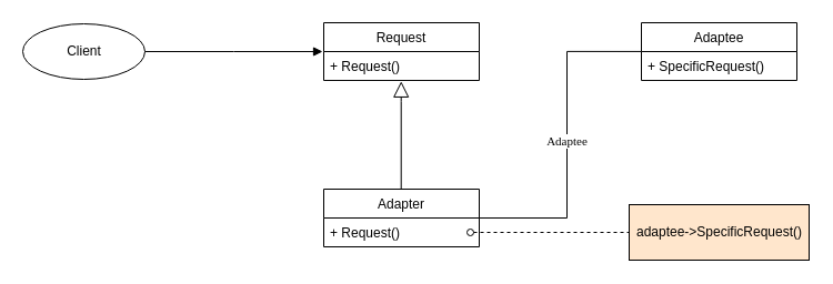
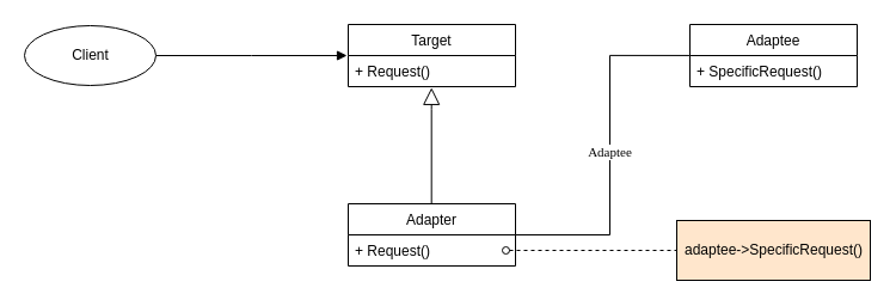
  <mxCell id="0" />
  <mxCell id="1" parent="0" />
  <mxCell id="2" style="edgeStyle=orthogonalEdgeStyle;rounded=0;orthogonalLoop=1;jettySize=auto;html=1;endArrow=block;endFill=1;" edge="1" parent="1" source="3"><mxGeometry relative="1" as="geometry"><mxPoint x="290" y="46" as="targetPoint" /></mxGeometry></mxCell>
  <mxCell id="3" value="Client" style="ellipse;html=1;" vertex="1" parent="1"><mxGeometry x="20" y="21" width="110" height="50" as="geometry" /></mxCell>
- <mxCell id="4" value="Request" style="swimlane;fontStyle=0;childLayout=stackLayout;horizontal=1;startSize=26;fillColor=none;horizontalStack=0;resizeParent=1;resizeParentMax=0;resizeLast=0;collapsible=1;marginBottom=0;" vertex="1" parent="1"><mxGeometry x="291" y="20" width="140" height="52" as="geometry" /></mxCell>
+ <mxCell id="4" value="Target" style="swimlane;fontStyle=0;childLayout=stackLayout;horizontal=1;startSize=26;fillColor=none;horizontalStack=0;resizeParent=1;resizeParentMax=0;resizeLast=0;collapsible=1;marginBottom=0;" vertex="1" parent="1"><mxGeometry x="291" y="20" width="140" height="52" as="geometry" /></mxCell>
  <mxCell id="5" value="+ Request()" style="text;strokeColor=none;fillColor=none;align=left;verticalAlign=top;spacingLeft=4;spacingRight=4;overflow=hidden;rotatable=0;points=[[0,0.5],[1,0.5]];portConstraint=eastwest;" vertex="1" parent="4"><mxGeometry y="26" width="140" height="26" as="geometry" /></mxCell>
  <mxCell id="6" value="&lt;font face=&quot;Times New Roman&quot;&gt;Adaptee&lt;/font&gt;" style="edgeStyle=orthogonalEdgeStyle;rounded=0;orthogonalLoop=1;jettySize=auto;spacingTop=0;spacingLeft=0;spacingBottom=0;spacing=0;labelBorderColor=none;html=1;entryX=-0.001;entryY=-0.002;entryDx=0;entryDy=0;entryPerimeter=0;endArrow=none;endFill=1;" edge="1" parent="1" source="8" target="11"><mxGeometry relative="1" as="geometry"><mxPoint x="570" y="40" as="targetPoint" /><Array as="points"><mxPoint x="510" y="196" /><mxPoint x="510" y="46" /></Array></mxGeometry></mxCell>
  <mxCell id="7" style="edgeStyle=orthogonalEdgeStyle;rounded=0;jumpSize=0;orthogonalLoop=1;jettySize=auto;html=1;startArrow=none;startFill=0;endArrow=block;endFill=0;endSize=12;strokeWidth=1;entryX=0.498;entryY=1.032;entryDx=0;entryDy=0;entryPerimeter=0;" edge="1" parent="1" source="8" target="5"><mxGeometry relative="1" as="geometry"><mxPoint x="361" y="81" as="targetPoint" /><Array as="points"><mxPoint x="361" y="91" /></Array></mxGeometry></mxCell>
  <mxCell id="8" value="Adapter" style="swimlane;fontStyle=0;childLayout=stackLayout;horizontal=1;startSize=26;fillColor=none;horizontalStack=0;resizeParent=1;resizeParentMax=0;resizeLast=0;collapsible=1;marginBottom=0;" vertex="1" parent="1"><mxGeometry x="291" y="170" width="140" height="52" as="geometry" /></mxCell>
  <mxCell id="9" value="+ Request()" style="text;strokeColor=none;fillColor=none;align=left;verticalAlign=top;spacingLeft=4;spacingRight=4;overflow=hidden;rotatable=0;points=[[0,0.5],[1,0.5]];portConstraint=eastwest;" vertex="1" parent="8"><mxGeometry y="26" width="140" height="26" as="geometry" /></mxCell>
  <mxCell id="10" value="Adaptee" style="swimlane;fontStyle=0;childLayout=stackLayout;horizontal=1;startSize=26;fillColor=none;horizontalStack=0;resizeParent=1;resizeParentMax=0;resizeLast=0;collapsible=1;marginBottom=0;" vertex="1" parent="1"><mxGeometry x="577" y="20" width="140" height="52" as="geometry" /></mxCell>
  <mxCell id="11" value="+ SpecificRequest()" style="text;strokeColor=none;fillColor=none;align=left;verticalAlign=top;spacingLeft=4;spacingRight=4;overflow=hidden;rotatable=0;points=[[0,0.5],[1,0.5]];portConstraint=eastwest;" vertex="1" parent="10"><mxGeometry y="26" width="140" height="26" as="geometry" /></mxCell>
  <mxCell id="12" value="adaptee-&amp;gt;SpecificRequest()" style="html=1;fillColor=#ffe6cc;" vertex="1" parent="1"><mxGeometry x="566" y="184" width="162" height="50" as="geometry" /></mxCell>
  <mxCell id="13" style="edgeStyle=orthogonalEdgeStyle;rounded=0;orthogonalLoop=1;jettySize=auto;html=1;dashed=1;endArrow=none;endFill=0;startArrow=oval;startFill=0;" edge="1" parent="1"><mxGeometry relative="1" as="geometry"><mxPoint x="423" y="208.993" as="sourcePoint" /><mxPoint x="566" y="209" as="targetPoint" /><Array as="points"><mxPoint x="566" y="209" /></Array></mxGeometry></mxCell>
